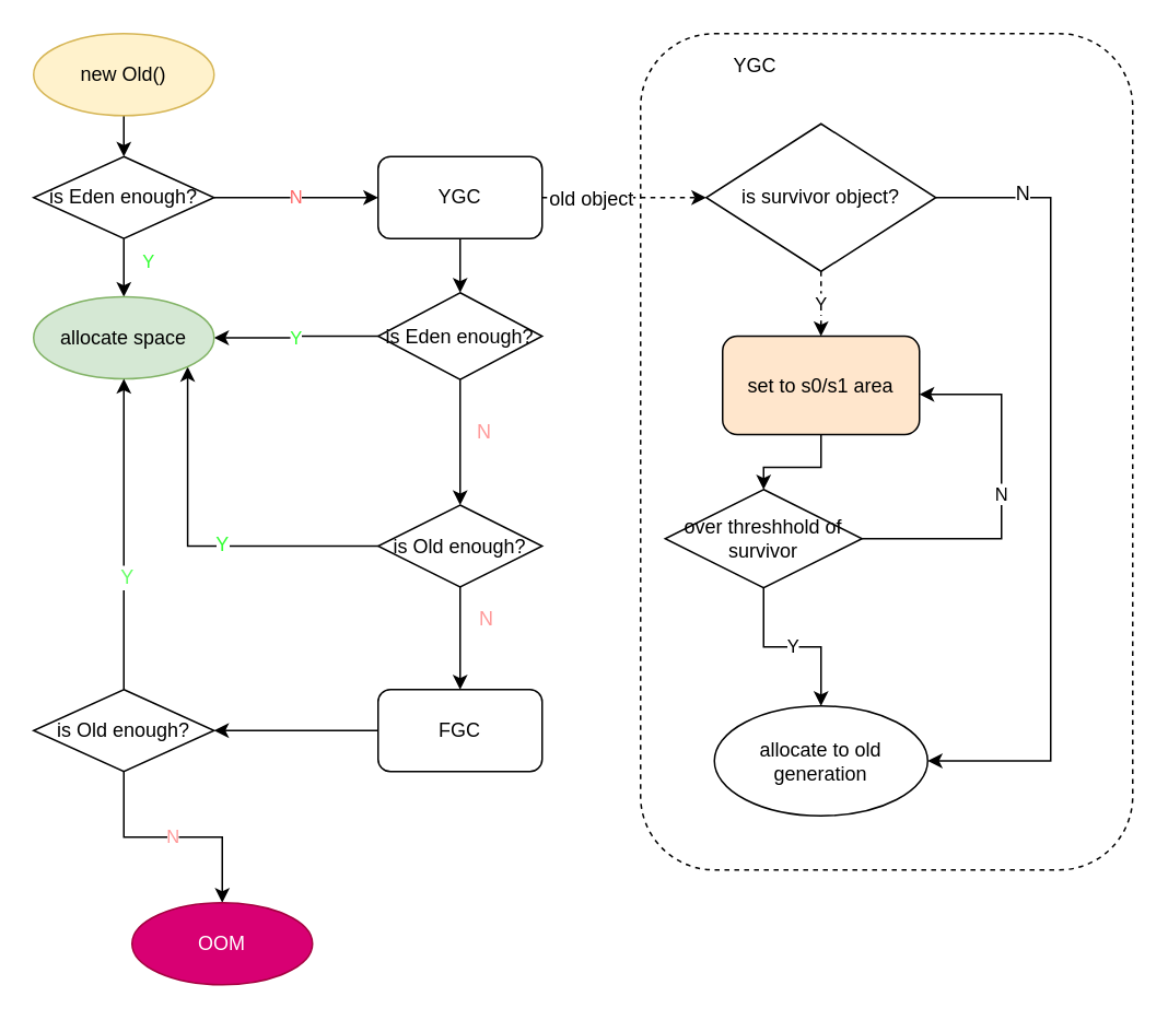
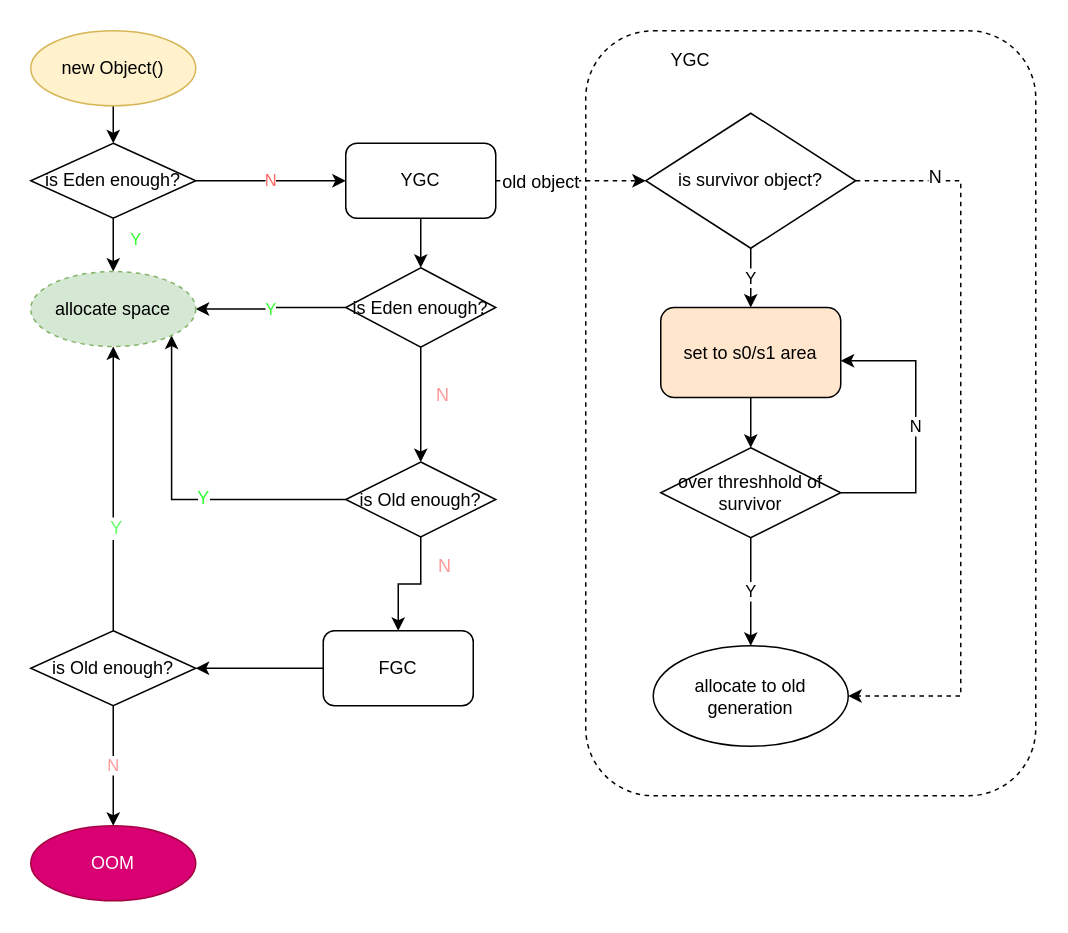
  <mxCell id="0" />
  <mxCell id="1" parent="0" />
  <mxCell id="2" value="" style="rounded=1;whiteSpace=wrap;html=1;dashed=1;" vertex="1" parent="1"><mxGeometry x="390" y="20" width="300" height="510" as="geometry" /></mxCell>
  <mxCell id="3" value="" style="edgeStyle=orthogonalEdgeStyle;rounded=0;orthogonalLoop=1;jettySize=auto;html=1;" edge="1" parent="1" source="4" target="7"><mxGeometry relative="1" as="geometry" /></mxCell>
- <mxCell id="4" value="new Old()" style="ellipse;whiteSpace=wrap;html=1;fontFamily=Helvetica;fontSize=12;align=center;strokeColor=#d6b656;fillColor=#fff2cc;" vertex="1" parent="1"><mxGeometry x="20" y="20" width="110" height="50" as="geometry" /></mxCell>
+ <mxCell id="4" value="new Object()" style="ellipse;whiteSpace=wrap;html=1;fontFamily=Helvetica;fontSize=12;align=center;strokeColor=#d6b656;fillColor=#fff2cc;" vertex="1" parent="1"><mxGeometry x="20" y="20" width="110" height="50" as="geometry" /></mxCell>
  <mxCell id="5" value="&lt;font color=&quot;#33ff33&quot;&gt;Y&lt;/font&gt;" style="edgeStyle=orthogonalEdgeStyle;rounded=0;orthogonalLoop=1;jettySize=auto;html=1;" edge="1" parent="1" source="7" target="19"><mxGeometry x="-0.381" y="15" relative="1" as="geometry"><mxPoint as="offset" /></mxGeometry></mxCell>
  <mxCell id="6" value="N" style="edgeStyle=orthogonalEdgeStyle;rounded=0;orthogonalLoop=1;jettySize=auto;html=1;fontColor=#FF6666;" edge="1" parent="1" source="7" target="9"><mxGeometry relative="1" as="geometry" /></mxCell>
  <mxCell id="7" value="is Eden enough?" style="rhombus;whiteSpace=wrap;html=1;fontFamily=Helvetica;fontSize=12;fontColor=#000000;align=center;strokeColor=#000000;fillColor=#ffffff;" vertex="1" parent="1"><mxGeometry x="20" y="95" width="110" height="50" as="geometry" /></mxCell>
  <mxCell id="8" value="" style="edgeStyle=orthogonalEdgeStyle;rounded=0;orthogonalLoop=1;jettySize=auto;html=1;" edge="1" parent="1" source="9" target="12"><mxGeometry relative="1" as="geometry" /></mxCell>
  <mxCell id="9" value="YGC" style="rounded=1;whiteSpace=wrap;html=1;" vertex="1" parent="1"><mxGeometry x="230" y="95" width="100" height="50" as="geometry" /></mxCell>
  <mxCell id="10" value="Y" style="edgeStyle=orthogonalEdgeStyle;rounded=0;orthogonalLoop=1;jettySize=auto;html=1;entryX=1;entryY=0.5;entryDx=0;entryDy=0;fontColor=#33FF33;" edge="1" parent="1" source="12" target="19"><mxGeometry relative="1" as="geometry" /></mxCell>
  <mxCell id="11" value="" style="edgeStyle=orthogonalEdgeStyle;rounded=0;orthogonalLoop=1;jettySize=auto;html=1;" edge="1" parent="1" source="12" target="16"><mxGeometry relative="1" as="geometry" /></mxCell>
  <mxCell id="12" value="is Eden enough?" style="rhombus;whiteSpace=wrap;html=1;fontFamily=Helvetica;fontSize=12;fontColor=#000000;align=center;strokeColor=#000000;fillColor=#ffffff;" vertex="1" parent="1"><mxGeometry x="230" y="178" width="100" height="53" as="geometry" /></mxCell>
  <mxCell id="13" style="edgeStyle=orthogonalEdgeStyle;rounded=0;orthogonalLoop=1;jettySize=auto;html=1;entryX=1;entryY=1;entryDx=0;entryDy=0;" edge="1" parent="1" source="16" target="19"><mxGeometry relative="1" as="geometry" /></mxCell>
  <mxCell id="14" value="Y" style="text;html=1;resizable=0;points=[];align=center;verticalAlign=middle;labelBackgroundColor=#ffffff;fontColor=#33FF33;" vertex="1" connectable="0" parent="13"><mxGeometry x="-0.15" y="-1" relative="1" as="geometry"><mxPoint as="offset" /></mxGeometry></mxCell>
  <mxCell id="15" value="" style="edgeStyle=orthogonalEdgeStyle;rounded=0;orthogonalLoop=1;jettySize=auto;html=1;" edge="1" parent="1" source="16" target="18"><mxGeometry relative="1" as="geometry" /></mxCell>
  <mxCell id="16" value="is Old enough?" style="rhombus;whiteSpace=wrap;html=1;fontFamily=Helvetica;fontSize=12;fontColor=#000000;align=center;strokeColor=#000000;fillColor=#ffffff;" vertex="1" parent="1"><mxGeometry x="230" y="307.5" width="100" height="50" as="geometry" /></mxCell>
  <mxCell id="17" style="edgeStyle=orthogonalEdgeStyle;rounded=0;orthogonalLoop=1;jettySize=auto;html=1;exitX=0;exitY=0.5;exitDx=0;exitDy=0;entryX=1;entryY=0.5;entryDx=0;entryDy=0;" edge="1" parent="1" source="18" target="23"><mxGeometry relative="1" as="geometry" /></mxCell>
- <mxCell id="18" value="FGC" style="rounded=1;whiteSpace=wrap;html=1;" vertex="1" parent="1"><mxGeometry x="230" y="420" width="100" height="50" as="geometry" /></mxCell>
- <mxCell id="19" value="allocate space" style="ellipse;whiteSpace=wrap;html=1;fontFamily=Helvetica;fontSize=12;fontColor=#000000;align=center;strokeColor=#82b366;fillColor=#d5e8d4;" vertex="1" parent="1"><mxGeometry x="20" y="180.5" width="110" height="50" as="geometry" /></mxCell>
+ <mxCell id="18" value="FGC" style="rounded=1;whiteSpace=wrap;html=1;" vertex="1" parent="1"><mxGeometry x="215" y="420" width="100" height="50" as="geometry" /></mxCell>
+ <mxCell id="19" value="allocate space" style="ellipse;whiteSpace=wrap;html=1;fontFamily=Helvetica;fontSize=12;fontColor=#000000;align=center;strokeColor=#82b366;fillColor=#d5e8d4;dashed=1;" vertex="1" parent="1"><mxGeometry x="20" y="180.5" width="110" height="50" as="geometry" /></mxCell>
  <mxCell id="20" value="N" style="edgeStyle=orthogonalEdgeStyle;rounded=0;orthogonalLoop=1;jettySize=auto;html=1;fontColor=#FF9999;" edge="1" parent="1" source="23" target="24"><mxGeometry relative="1" as="geometry" /></mxCell>
  <mxCell id="21" style="edgeStyle=orthogonalEdgeStyle;rounded=0;orthogonalLoop=1;jettySize=auto;html=1;exitX=0.5;exitY=0;exitDx=0;exitDy=0;entryX=0.5;entryY=1;entryDx=0;entryDy=0;" edge="1" parent="1" source="23" target="19"><mxGeometry relative="1" as="geometry" /></mxCell>
  <mxCell id="22" value="Y" style="text;html=1;resizable=0;points=[];align=center;verticalAlign=middle;labelBackgroundColor=#ffffff;fontColor=#66FF66;" vertex="1" connectable="0" parent="21"><mxGeometry x="-0.27" y="-1" relative="1" as="geometry"><mxPoint as="offset" /></mxGeometry></mxCell>
  <mxCell id="23" value="is Old enough?" style="rhombus;whiteSpace=wrap;html=1;fontFamily=Helvetica;fontSize=12;fontColor=#000000;align=center;strokeColor=#000000;fillColor=#ffffff;" vertex="1" parent="1"><mxGeometry x="20" y="420" width="110" height="50" as="geometry" /></mxCell>
- <mxCell id="24" value="OOM" style="ellipse;whiteSpace=wrap;html=1;fontFamily=Helvetica;fontSize=12;fontColor=#ffffff;align=center;strokeColor=#A50040;fillColor=#d80073;" vertex="1" parent="1"><mxGeometry x="80" y="550" width="110" height="50" as="geometry" /></mxCell>
+ <mxCell id="24" value="OOM" style="ellipse;whiteSpace=wrap;html=1;fontFamily=Helvetica;fontSize=12;fontColor=#ffffff;align=center;strokeColor=#A50040;fillColor=#d80073;" vertex="1" parent="1"><mxGeometry x="20" y="550" width="110" height="50" as="geometry" /></mxCell>
  <mxCell id="25" value="N" style="text;html=1;strokeColor=none;fillColor=none;align=center;verticalAlign=middle;whiteSpace=wrap;rounded=0;fontColor=#FF9999;" vertex="1" parent="1"><mxGeometry x="280" y="253" width="30" height="20" as="geometry" /></mxCell>
  <mxCell id="26" value="N" style="text;html=1;resizable=0;points=[];autosize=1;align=left;verticalAlign=top;spacingTop=-4;fontColor=#FF9999;" vertex="1" parent="1"><mxGeometry x="290" y="366.5" width="20" height="20" as="geometry" /></mxCell>
  <mxCell id="27" value="" style="endArrow=classic;html=1;fontColor=#FF9999;dashed=1;" edge="1" parent="1"><mxGeometry width="50" height="50" relative="1" as="geometry"><mxPoint x="330" y="120" as="sourcePoint" /><mxPoint x="430" y="120" as="targetPoint" /></mxGeometry></mxCell>
  <mxCell id="28" value="old object" style="text;html=1;resizable=0;points=[];align=center;verticalAlign=middle;labelBackgroundColor=#ffffff;fontColor=#000000;" vertex="1" connectable="0" parent="27"><mxGeometry x="-0.42" relative="1" as="geometry"><mxPoint as="offset" /></mxGeometry></mxCell>
- <mxCell id="29" style="edgeStyle=orthogonalEdgeStyle;rounded=0;orthogonalLoop=1;jettySize=auto;html=1;entryX=1;entryY=0.5;entryDx=0;entryDy=0;fontColor=#000000;" edge="1" parent="1" source="31" target="33"><mxGeometry relative="1" as="geometry"><Array as="points"><mxPoint x="640" y="120" /><mxPoint x="640" y="464" /></Array></mxGeometry></mxCell>
+ <mxCell id="29" style="edgeStyle=orthogonalEdgeStyle;rounded=0;orthogonalLoop=1;jettySize=auto;html=1;entryX=1;entryY=0.5;entryDx=0;entryDy=0;fontColor=#000000;dashed=1;" edge="1" parent="1" source="31" target="33"><mxGeometry relative="1" as="geometry"><Array as="points"><mxPoint x="640" y="120" /><mxPoint x="640" y="464" /></Array></mxGeometry></mxCell>
  <mxCell id="30" value="N" style="text;html=1;resizable=0;points=[];align=center;verticalAlign=middle;labelBackgroundColor=#ffffff;fontColor=#000000;" vertex="1" connectable="0" parent="29"><mxGeometry x="-0.787" y="3" relative="1" as="geometry"><mxPoint as="offset" /></mxGeometry></mxCell>
  <mxCell id="31" value="is survivor object?" style="rhombus;whiteSpace=wrap;html=1;fontColor=#000000;" vertex="1" parent="1"><mxGeometry x="430" y="75" width="140" height="90" as="geometry" /></mxCell>
  <mxCell id="32" value="YGC" style="text;html=1;strokeColor=none;fillColor=none;align=center;verticalAlign=middle;whiteSpace=wrap;rounded=0;fontColor=#000000;" vertex="1" parent="1"><mxGeometry x="440" y="30" width="40" height="20" as="geometry" /></mxCell>
  <mxCell id="33" value="allocate to old generation" style="ellipse;whiteSpace=wrap;html=1;fontColor=#000000;" vertex="1" parent="1"><mxGeometry x="435" y="430" width="130" height="67" as="geometry" /></mxCell>
- <mxCell id="34" value="Y" style="endArrow=classic;html=1;fontColor=#000000;exitX=0.5;exitY=1;exitDx=0;exitDy=0;dashed=1;" edge="1" parent="1" source="31" target="36"><mxGeometry width="50" height="50" relative="1" as="geometry"><mxPoint x="490" y="250" as="sourcePoint" /><mxPoint x="540" y="200" as="targetPoint" /></mxGeometry></mxCell>
+ <mxCell id="34" value="Y" style="endArrow=classic;html=1;fontColor=#000000;exitX=0.5;exitY=1;exitDx=0;exitDy=0;" edge="1" parent="1" source="31" target="36"><mxGeometry width="50" height="50" relative="1" as="geometry"><mxPoint x="490" y="250" as="sourcePoint" /><mxPoint x="540" y="200" as="targetPoint" /></mxGeometry></mxCell>
  <mxCell id="35" style="edgeStyle=orthogonalEdgeStyle;rounded=0;orthogonalLoop=1;jettySize=auto;html=1;entryX=0.5;entryY=0;entryDx=0;entryDy=0;fontColor=#000000;" edge="1" parent="1" source="36" target="39"><mxGeometry relative="1" as="geometry" /></mxCell>
  <mxCell id="36" value="set to s0/s1 area" style="rounded=1;whiteSpace=wrap;html=1;fontColor=#000000;fillColor=#ffe6cc;" vertex="1" parent="1"><mxGeometry x="440" y="204.5" width="120" height="60" as="geometry" /></mxCell>
  <mxCell id="37" value="N" style="edgeStyle=orthogonalEdgeStyle;rounded=0;orthogonalLoop=1;jettySize=auto;html=1;fontColor=#000000;" edge="1" parent="1" source="39"><mxGeometry relative="1" as="geometry"><mxPoint x="560" y="240" as="targetPoint" /><Array as="points"><mxPoint x="610" y="328" /><mxPoint x="610" y="240" /><mxPoint x="560" y="240" /></Array></mxGeometry></mxCell>
  <mxCell id="38" value="Y" style="edgeStyle=orthogonalEdgeStyle;rounded=0;orthogonalLoop=1;jettySize=auto;html=1;fontColor=#000000;" edge="1" parent="1" source="39" target="33"><mxGeometry relative="1" as="geometry" /></mxCell>
- <mxCell id="39" value="over threshhold of survivor" style="rhombus;whiteSpace=wrap;html=1;fontFamily=Helvetica;fontSize=12;fontColor=#000000;align=center;strokeColor=#000000;fillColor=#ffffff;" vertex="1" parent="1"><mxGeometry x="405" y="298" width="120" height="60" as="geometry" /></mxCell>
+ <mxCell id="39" value="over threshhold of survivor" style="rhombus;whiteSpace=wrap;html=1;fontFamily=Helvetica;fontSize=12;fontColor=#000000;align=center;strokeColor=#000000;fillColor=#ffffff;" vertex="1" parent="1"><mxGeometry x="440" y="298" width="120" height="60" as="geometry" /></mxCell>
